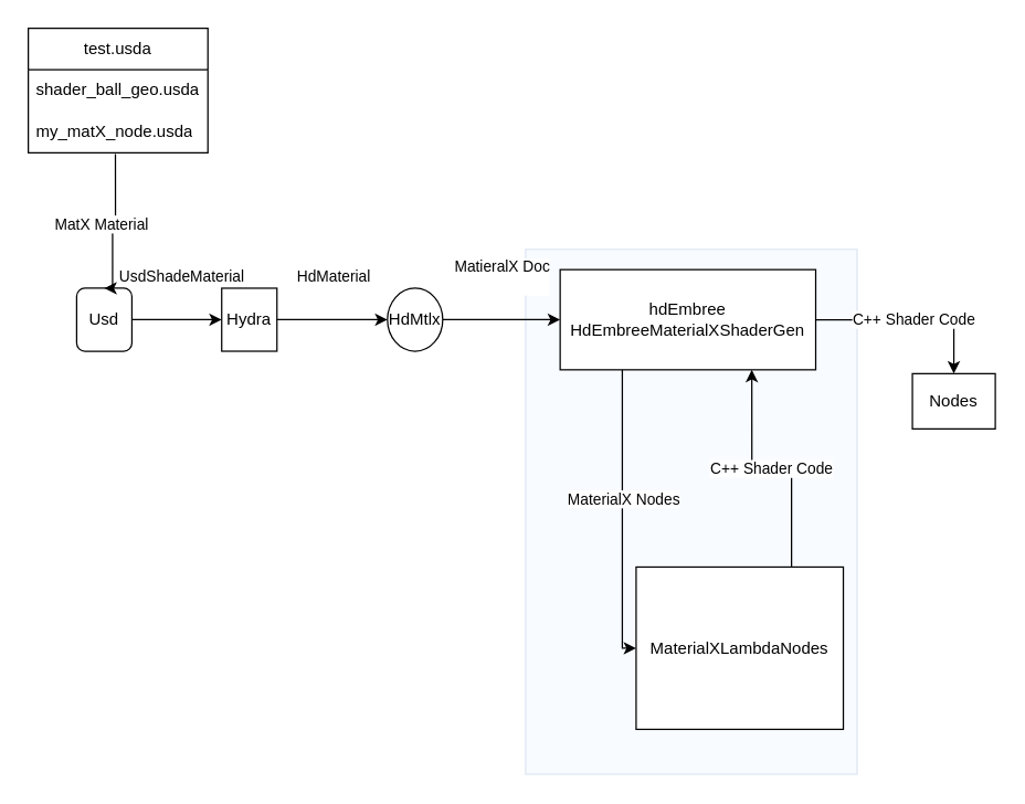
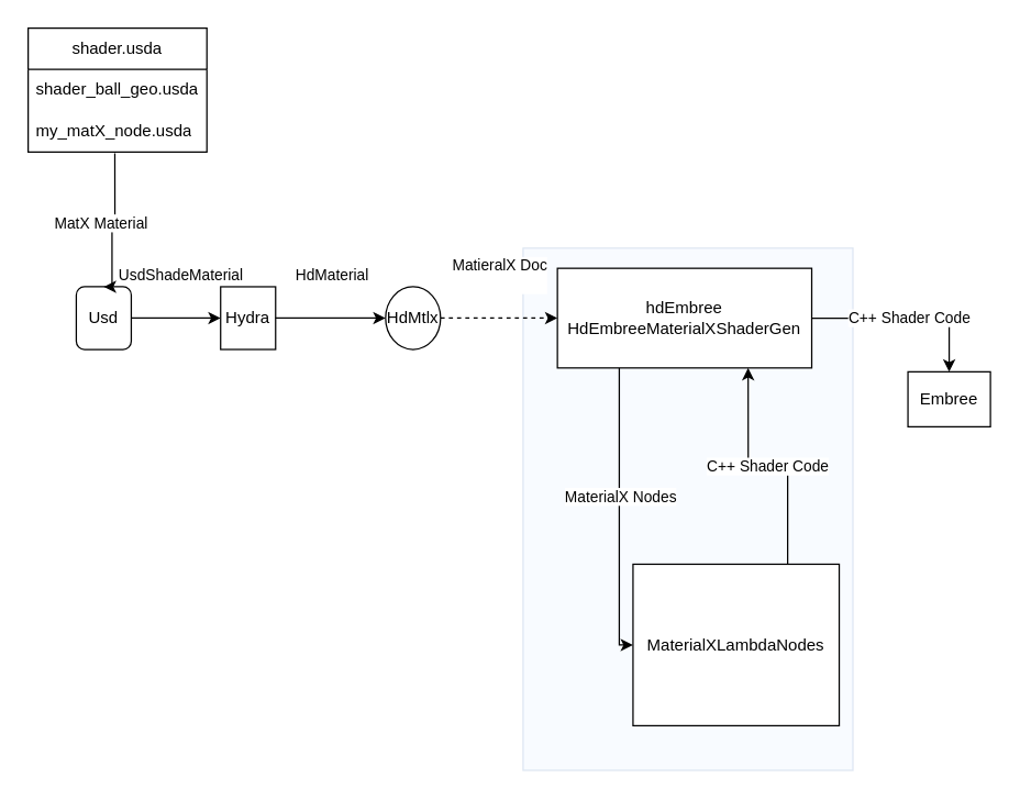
  <mxCell id="0" />
  <mxCell id="1" parent="0" />
  <mxCell id="2" value="" style="rounded=0;whiteSpace=wrap;html=1;opacity=20;fillColor=#dae8fc;strokeColor=#6c8ebf;" vertex="1" parent="1"><mxGeometry x="380" y="180" width="240" height="380" as="geometry" /></mxCell>
- <mxCell id="3" value="MatieralX Doc&lt;div&gt;&lt;br&gt;&lt;/div&gt;" style="edgeStyle=orthogonalEdgeStyle;rounded=0;orthogonalLoop=1;jettySize=auto;html=1;entryX=0;entryY=0.5;entryDx=0;entryDy=0;" edge="1" parent="1" source="23" target="9"><mxGeometry y="31" relative="1" as="geometry"><mxPoint as="offset" /></mxGeometry></mxCell>
+ <mxCell id="3" value="MatieralX Doc&lt;div&gt;&lt;br&gt;&lt;/div&gt;" style="edgeStyle=orthogonalEdgeStyle;rounded=0;orthogonalLoop=1;jettySize=auto;html=1;entryX=0;entryY=0.5;entryDx=0;entryDy=0;dashed=1;" edge="1" parent="1" source="23" target="9"><mxGeometry y="31" relative="1" as="geometry"><mxPoint as="offset" /></mxGeometry></mxCell>
  <mxCell id="4" value="Usd" style="whiteSpace=wrap;html=1;rounded=1;" vertex="1" parent="1"><mxGeometry x="55" y="208.12" width="40" height="45.62" as="geometry" /></mxCell>
  <mxCell id="5" value="" style="edgeStyle=orthogonalEdgeStyle;rounded=0;orthogonalLoop=1;jettySize=auto;html=1;" edge="1" parent="1" source="9" target="12"><mxGeometry relative="1" as="geometry" /></mxCell>
  <mxCell id="6" value="C++ Shader Code" style="edgeLabel;html=1;align=center;verticalAlign=middle;resizable=0;points=[];" vertex="1" connectable="0" parent="5"><mxGeometry x="0.009" y="1" relative="1" as="geometry"><mxPoint as="offset" /></mxGeometry></mxCell>
  <mxCell id="7" value="" style="edgeStyle=orthogonalEdgeStyle;rounded=0;orthogonalLoop=1;jettySize=auto;html=1;" edge="1" parent="1" source="9" target="14"><mxGeometry relative="1" as="geometry"><Array as="points"><mxPoint x="450" y="400" /><mxPoint x="450" y="400" /></Array></mxGeometry></mxCell>
  <mxCell id="8" value="MaterialX Nodes" style="edgeLabel;html=1;align=center;verticalAlign=middle;resizable=0;points=[];" vertex="1" connectable="0" parent="7"><mxGeometry x="-0.12" relative="1" as="geometry"><mxPoint as="offset" /></mxGeometry></mxCell>
  <mxCell id="9" value="hdEmbree HdEmbreeMaterialXShaderGen" style="rounded=0;whiteSpace=wrap;html=1;" vertex="1" parent="1"><mxGeometry x="405" y="194.68" width="185" height="72.5" as="geometry" /></mxCell>
  <mxCell id="10" value="" style="edgeStyle=orthogonalEdgeStyle;rounded=0;orthogonalLoop=1;jettySize=auto;html=1;exitX=0.485;exitY=1.033;exitDx=0;exitDy=0;exitPerimeter=0;entryX=0.5;entryY=0;entryDx=0;entryDy=0;" edge="1" parent="1" source="17" target="4"><mxGeometry relative="1" as="geometry"><mxPoint x="124" y="85.01" as="sourcePoint" /><mxPoint x="80" y="190" as="targetPoint" /><Array as="points"><mxPoint x="73" y="160" /><mxPoint x="81" y="160" /><mxPoint x="81" y="200" /></Array></mxGeometry></mxCell>
  <mxCell id="11" value="MatX Material" style="edgeLabel;html=1;align=center;verticalAlign=middle;resizable=0;points=[];" vertex="1" connectable="0" parent="10"><mxGeometry x="-0.028" y="-1" relative="1" as="geometry"><mxPoint as="offset" /></mxGeometry></mxCell>
- <mxCell id="12" value="Nodes" style="whiteSpace=wrap;html=1;rounded=0;" vertex="1" parent="1"><mxGeometry x="660" y="269.99" width="60" height="40" as="geometry" /></mxCell>
+ <mxCell id="12" value="Embree" style="whiteSpace=wrap;html=1;rounded=0;" vertex="1" parent="1"><mxGeometry x="660" y="269.99" width="60" height="40" as="geometry" /></mxCell>
  <mxCell id="13" value="C++ Shader Code" style="edgeStyle=orthogonalEdgeStyle;rounded=0;orthogonalLoop=1;jettySize=auto;html=1;exitX=0.75;exitY=0;exitDx=0;exitDy=0;entryX=0.75;entryY=1;entryDx=0;entryDy=0;" edge="1" parent="1" source="14" target="9"><mxGeometry relative="1" as="geometry" /></mxCell>
  <mxCell id="14" value="MaterialXLambdaNodes" style="rounded=0;whiteSpace=wrap;html=1;" vertex="1" parent="1"><mxGeometry x="460" y="410" width="150" height="117.5" as="geometry" /></mxCell>
- <mxCell id="15" value="test.usda" style="swimlane;fontStyle=0;childLayout=stackLayout;horizontal=1;startSize=30;horizontalStack=0;resizeParent=1;resizeParentMax=0;resizeLast=0;collapsible=1;marginBottom=0;whiteSpace=wrap;html=1;" vertex="1" parent="1"><mxGeometry x="20" y="20" width="130" height="90" as="geometry" /></mxCell>
+ <mxCell id="15" value="shader.usda" style="swimlane;fontStyle=0;childLayout=stackLayout;horizontal=1;startSize=30;horizontalStack=0;resizeParent=1;resizeParentMax=0;resizeLast=0;collapsible=1;marginBottom=0;whiteSpace=wrap;html=1;" vertex="1" parent="1"><mxGeometry x="20" y="20" width="130" height="90" as="geometry" /></mxCell>
  <mxCell id="16" value="shader_ball_geo.usda" style="text;strokeColor=none;fillColor=none;align=left;verticalAlign=middle;spacingLeft=4;spacingRight=4;overflow=hidden;points=[[0,0.5],[1,0.5]];portConstraint=eastwest;rotatable=0;whiteSpace=wrap;html=1;" vertex="1" parent="15"><mxGeometry y="30" width="130" height="30" as="geometry" /></mxCell>
  <mxCell id="17" value="my_matX_node.usda" style="text;strokeColor=none;fillColor=none;align=left;verticalAlign=middle;spacingLeft=4;spacingRight=4;overflow=hidden;points=[[0,0.5],[1,0.5]];portConstraint=eastwest;rotatable=0;whiteSpace=wrap;html=1;" vertex="1" parent="15"><mxGeometry y="60" width="130" height="30" as="geometry" /></mxCell>
  <mxCell id="18" value="" style="edgeStyle=orthogonalEdgeStyle;rounded=0;orthogonalLoop=1;jettySize=auto;html=1;entryX=0;entryY=0.5;entryDx=0;entryDy=0;" edge="1" parent="1" source="4" target="20"><mxGeometry relative="1" as="geometry"><mxPoint x="95" y="231" as="sourcePoint" /><mxPoint x="400" y="290" as="targetPoint" /></mxGeometry></mxCell>
  <mxCell id="19" value="UsdShadeMaterial" style="edgeLabel;html=1;align=center;verticalAlign=middle;resizable=0;points=[];" vertex="1" connectable="0" parent="18"><mxGeometry x="-0.219" y="-1" relative="1" as="geometry"><mxPoint x="10" y="-32" as="offset" /></mxGeometry></mxCell>
  <mxCell id="20" value="Hydra" style="rounded=0;whiteSpace=wrap;html=1;" vertex="1" parent="1"><mxGeometry x="160" y="208.12" width="40" height="45.62" as="geometry" /></mxCell>
  <mxCell id="21" value="" style="edgeStyle=orthogonalEdgeStyle;rounded=0;orthogonalLoop=1;jettySize=auto;html=1;entryX=0;entryY=0.5;entryDx=0;entryDy=0;" edge="1" parent="1" source="20" target="23"><mxGeometry relative="1" as="geometry"><mxPoint x="200" y="231" as="sourcePoint" /><mxPoint x="390" y="231" as="targetPoint" /></mxGeometry></mxCell>
  <mxCell id="22" value="HdMaterial" style="edgeLabel;html=1;align=center;verticalAlign=middle;resizable=0;points=[];" vertex="1" connectable="0" parent="21"><mxGeometry x="-0.498" y="-1" relative="1" as="geometry"><mxPoint x="20" y="-32" as="offset" /></mxGeometry></mxCell>
  <mxCell id="23" value="HdMtlx" style="ellipse;whiteSpace=wrap;html=1;" vertex="1" parent="1"><mxGeometry x="280" y="208.12" width="40" height="45.62" as="geometry" /></mxCell>
